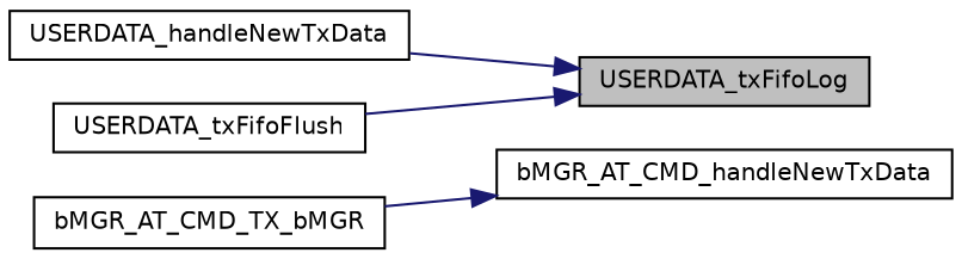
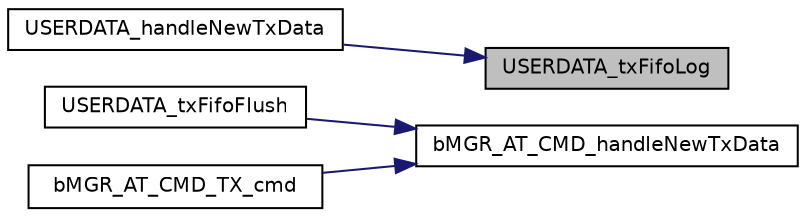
  digraph {
    rankdir=RL
    node [color=black fillcolor=white fontname=Helvetica fontsize=10 shape=record style=filled]
    edge [color=midnightblue dir=back fontname=Helvetica fontsize=10 labelfontname=Helvetica labelfontsize=10 style=solid]
    n1 [fillcolor=grey75 fontcolor=black height=0.2 label=USERDATA_txFifoLog width=0.4]
    n2 [height=0.2 label=USERDATA_txFifoFlush width=0.4]
    n3 [height=0.2 label=USERDATA_handleNewTxData width=0.4]
    n4 [height=0.2 label=bMGR_AT_CMD_handleNewTxData width=0.4]
-   n5 [height=0.2 label=bMGR_AT_CMD_TX_bMGR width=0.4]
-   n1 -> n2
+   n5 [height=0.2 label=bMGR_AT_CMD_TX_cmd width=0.4]
+   n4 -> n2
    n1 -> n3
    n4 -> n5
  }
